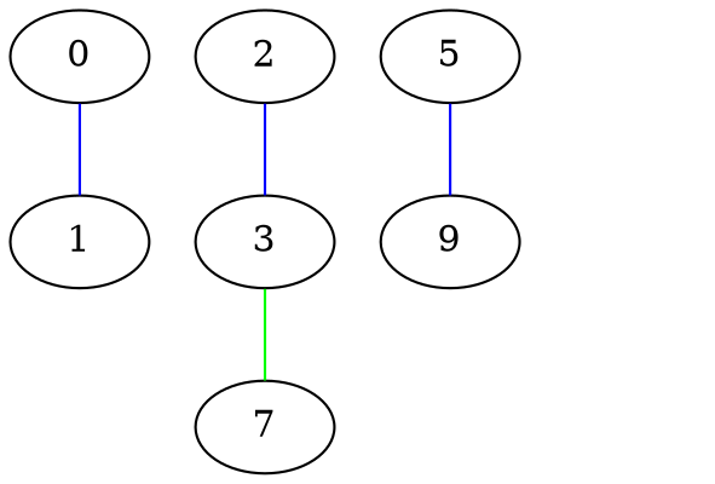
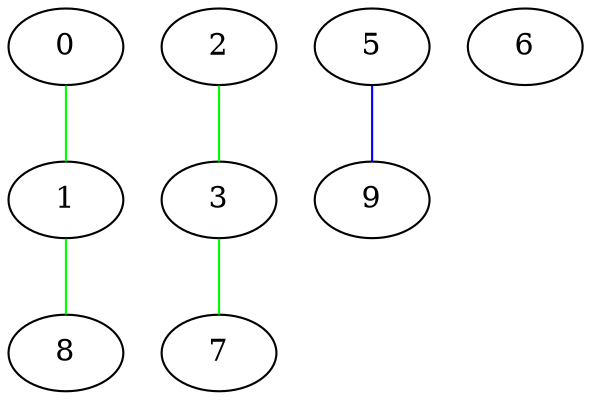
  graph {
    edge [color=green]
    0
    1
+   8
    2
    3
    7
    5
    9
-   0 -- 1 [color=blue]
-   2 -- 3 [color=blue]
+   6
+   0 -- 1
+   1 -- 8
+   2 -- 3
    3 -- 7
    5 -- 9 [color=blue]
  }
